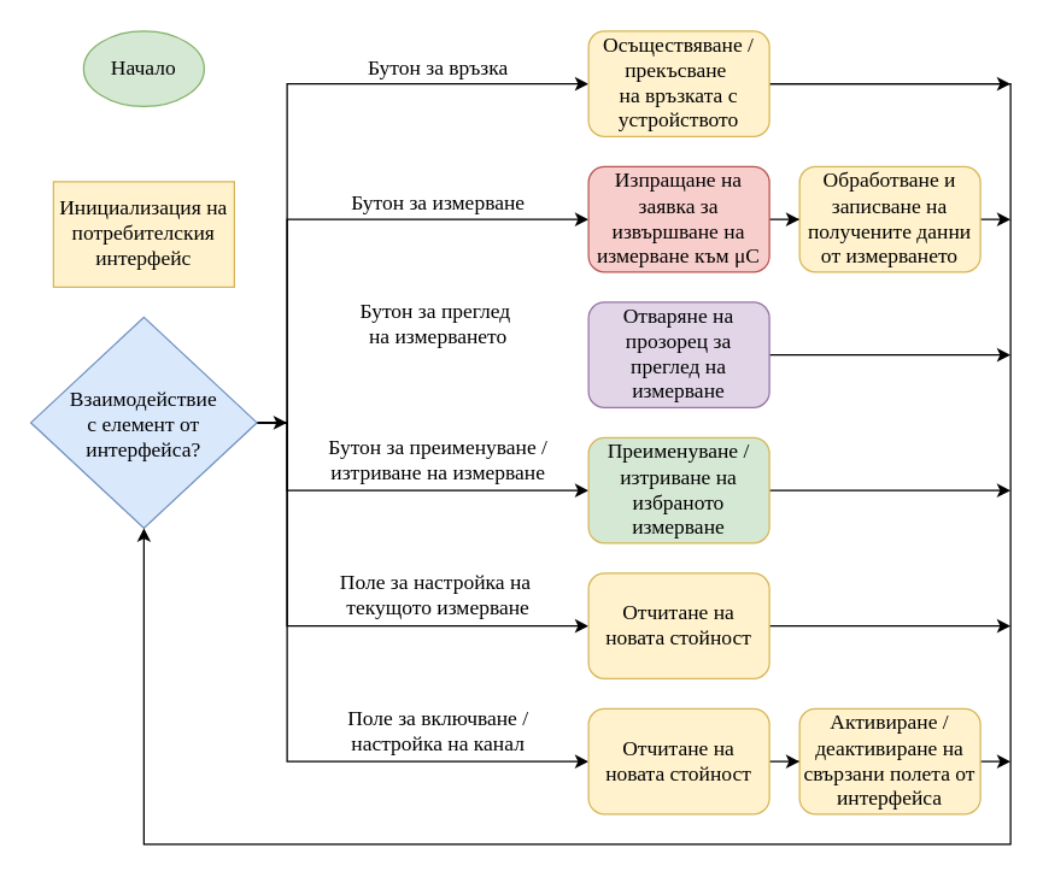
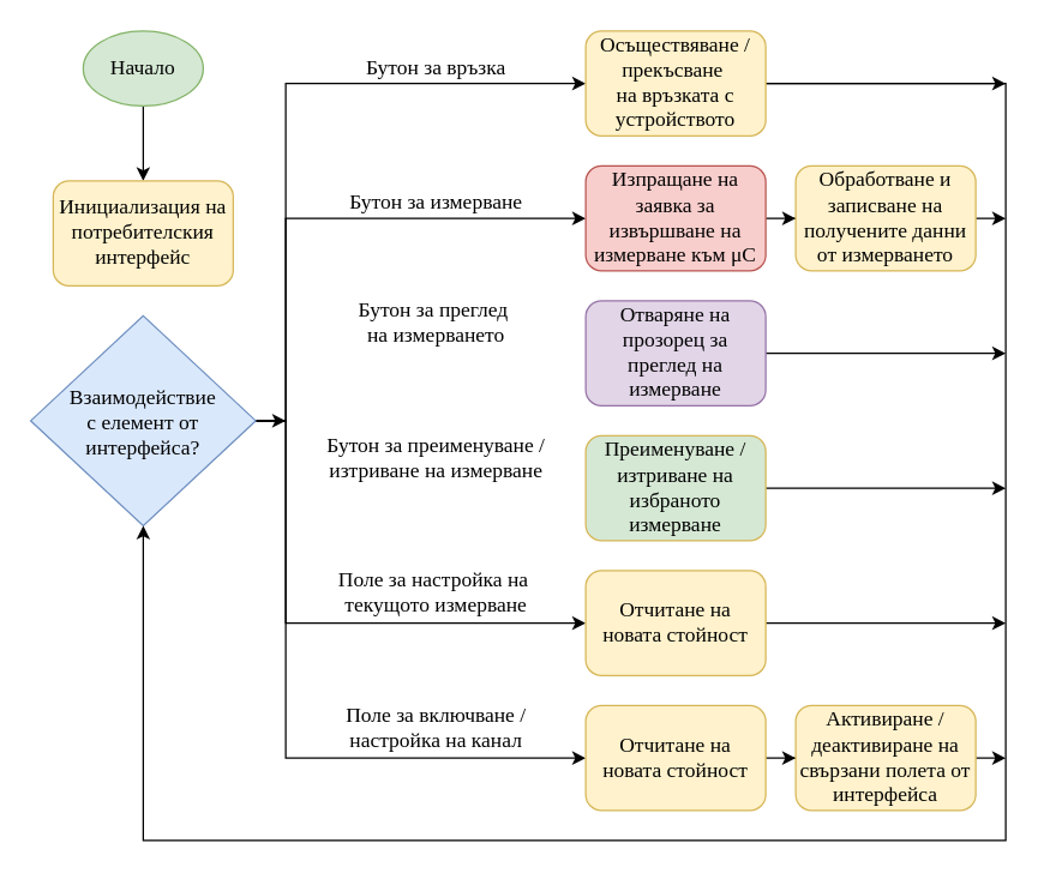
  <mxCell id="0" />
  <mxCell id="1" parent="0" />
+ <mxCell id="2" style="edgeStyle=orthogonalEdgeStyle;rounded=0;orthogonalLoop=1;jettySize=auto;html=1;entryX=0.5;entryY=0;entryDx=0;entryDy=0;" edge="1" parent="1" source="3" target="4"><mxGeometry relative="1" as="geometry" /></mxCell>
  <mxCell id="3" value="&lt;font style=&quot;font-size: 14px;&quot;&gt;Начало&lt;/font&gt;" style="ellipse;whiteSpace=wrap;html=1;fontFamily=Times New Roman;fontSize=14;fillColor=#d5e8d4;strokeColor=#82b366;" vertex="1" parent="1"><mxGeometry x="55" y="20" width="80" height="50" as="geometry" /></mxCell>
- <mxCell id="4" value="Инициализация на потребителския интерфейс" style="whiteSpace=wrap;html=1;fontFamily=Times New Roman;fontSize=14;fillColor=#fff2cc;strokeColor=#d6b656;rounded=0;" vertex="1" parent="1"><mxGeometry x="35" y="120" width="120" height="70" as="geometry" /></mxCell>
+ <mxCell id="4" value="Инициализация на потребителския интерфейс" style="rounded=1;whiteSpace=wrap;html=1;fontFamily=Times New Roman;fontSize=14;fillColor=#fff2cc;strokeColor=#d6b656;" vertex="1" parent="1"><mxGeometry x="35" y="120" width="120" height="70" as="geometry" /></mxCell>
  <mxCell id="5" style="edgeStyle=orthogonalEdgeStyle;rounded=0;orthogonalLoop=1;jettySize=auto;html=1;entryX=0;entryY=0.5;entryDx=0;entryDy=0;" edge="1" parent="1" source="11" target="15"><mxGeometry relative="1" as="geometry"><Array as="points"><mxPoint x="190" y="280" /><mxPoint x="190" y="55" /></Array></mxGeometry></mxCell>
  <mxCell id="6" style="edgeStyle=orthogonalEdgeStyle;rounded=0;orthogonalLoop=1;jettySize=auto;html=1;entryX=0;entryY=0.5;entryDx=0;entryDy=0;" edge="1" parent="1" source="11" target="17"><mxGeometry relative="1" as="geometry"><Array as="points"><mxPoint x="190" y="280" /><mxPoint x="190" y="145" /></Array></mxGeometry></mxCell>
- <mxCell id="7" style="edgeStyle=orthogonalEdgeStyle;rounded=0;orthogonalLoop=1;jettySize=auto;html=1;entryX=0;entryY=0.5;entryDx=0;entryDy=0;" edge="1" parent="1" source="11" target="34"><mxGeometry relative="1" as="geometry"><Array as="points"><mxPoint x="190" y="280" /><mxPoint x="190" y="325" /></Array></mxGeometry></mxCell>
  <mxCell id="8" style="edgeStyle=orthogonalEdgeStyle;rounded=0;orthogonalLoop=1;jettySize=auto;html=1;entryX=0;entryY=0.5;entryDx=0;entryDy=0;" edge="1" parent="1" source="11" target="23"><mxGeometry relative="1" as="geometry"><Array as="points"><mxPoint x="190" y="280" /><mxPoint x="190" y="415" /></Array></mxGeometry></mxCell>
  <mxCell id="9" style="edgeStyle=orthogonalEdgeStyle;rounded=0;orthogonalLoop=1;jettySize=auto;html=1;entryX=0;entryY=0.5;entryDx=0;entryDy=0;" edge="1" parent="1" source="11" target="26"><mxGeometry relative="1" as="geometry"><Array as="points"><mxPoint x="190" y="280" /><mxPoint x="190" y="505" /></Array></mxGeometry></mxCell>
  <mxCell id="10" style="edgeStyle=orthogonalEdgeStyle;rounded=0;orthogonalLoop=1;jettySize=auto;html=1;" edge="1" parent="1" source="11"><mxGeometry relative="1" as="geometry"><mxPoint x="190" y="280" as="targetPoint" /></mxGeometry></mxCell>
  <mxCell id="11" value="&lt;div style=&quot;font-size: 14px;&quot;&gt;Взаимодействие&lt;/div&gt;&lt;div style=&quot;font-size: 14px;&quot;&gt;с елемент от интерфейса?&lt;br style=&quot;font-size: 14px;&quot;&gt;&lt;/div&gt;" style="rhombus;whiteSpace=wrap;html=1;fontSize=14;fontFamily=Times New Roman;fillColor=#dae8fc;strokeColor=#6c8ebf;verticalAlign=middle;horizontal=1;spacing=0;spacingTop=4;" vertex="1" parent="1"><mxGeometry x="20" y="210" width="150" height="140" as="geometry" /></mxCell>
  <mxCell id="12" value="Бутон за връзка" style="text;html=1;align=center;verticalAlign=middle;resizable=0;points=[];autosize=1;strokeColor=none;fillColor=none;fontFamily=Times New Roman;fontSize=14;" vertex="1" parent="1"><mxGeometry x="230" y="30" width="120" height="30" as="geometry" /></mxCell>
  <mxCell id="13" style="edgeStyle=orthogonalEdgeStyle;rounded=0;orthogonalLoop=1;jettySize=auto;html=1;entryX=0.5;entryY=1;entryDx=0;entryDy=0;" edge="1" parent="1" source="15" target="11"><mxGeometry relative="1" as="geometry"><Array as="points"><mxPoint x="670" y="55" /><mxPoint x="670" y="560" /><mxPoint x="95" y="560" /></Array></mxGeometry></mxCell>
  <mxCell id="14" style="edgeStyle=orthogonalEdgeStyle;rounded=0;orthogonalLoop=1;jettySize=auto;html=1;" edge="1" parent="1" source="15"><mxGeometry relative="1" as="geometry"><mxPoint x="670" y="55" as="targetPoint" /></mxGeometry></mxCell>
  <mxCell id="15" value="&lt;div&gt;Осъществяване / прекъсване&amp;nbsp;&lt;/div&gt;&lt;div&gt;на връзката с устройството&lt;/div&gt;" style="rounded=1;whiteSpace=wrap;html=1;fontFamily=Times New Roman;fontSize=14;fillColor=#fff2cc;strokeColor=#d6b656;" vertex="1" parent="1"><mxGeometry x="390" y="20" width="120" height="70" as="geometry" /></mxCell>
  <mxCell id="16" style="edgeStyle=orthogonalEdgeStyle;rounded=0;orthogonalLoop=1;jettySize=auto;html=1;entryX=0;entryY=0.5;entryDx=0;entryDy=0;" edge="1" parent="1" source="17" target="20"><mxGeometry relative="1" as="geometry" /></mxCell>
  <mxCell id="17" value="Изпращане на заявка за извършване на измерване към&amp;nbsp;μC" style="rounded=1;whiteSpace=wrap;html=1;fontFamily=Times New Roman;fontSize=14;fillColor=#f8cecc;strokeColor=#b85450;" vertex="1" parent="1"><mxGeometry x="390" y="110" width="120" height="70" as="geometry" /></mxCell>
  <mxCell id="18" value="Бутон за измерване" style="text;html=1;align=center;verticalAlign=middle;resizable=0;points=[];autosize=1;strokeColor=none;fillColor=none;fontFamily=Times New Roman;fontSize=14;" vertex="1" parent="1"><mxGeometry x="220" y="120" width="140" height="30" as="geometry" /></mxCell>
  <mxCell id="19" style="edgeStyle=orthogonalEdgeStyle;rounded=0;orthogonalLoop=1;jettySize=auto;html=1;" edge="1" parent="1" source="20"><mxGeometry relative="1" as="geometry"><mxPoint x="670" y="145" as="targetPoint" /></mxGeometry></mxCell>
  <mxCell id="20" value="Обработване и записване на получените данни от измерването" style="rounded=1;whiteSpace=wrap;html=1;fontFamily=Times New Roman;fontSize=14;fillColor=#fff2cc;strokeColor=#d6b656;" vertex="1" parent="1"><mxGeometry x="530" y="110" width="120" height="70" as="geometry" /></mxCell>
  <mxCell id="21" value="&lt;div&gt;Поле за настройка на&amp;nbsp;&lt;/div&gt;&lt;div&gt;текущото измерване&lt;/div&gt;" style="text;html=1;align=center;verticalAlign=middle;resizable=0;points=[];autosize=1;strokeColor=none;fillColor=none;fontFamily=Times New Roman;fontSize=14;" vertex="1" parent="1"><mxGeometry x="215" y="370" width="150" height="50" as="geometry" /></mxCell>
  <mxCell id="22" style="edgeStyle=orthogonalEdgeStyle;rounded=0;orthogonalLoop=1;jettySize=auto;html=1;endArrow=classic;endFill=1;" edge="1" parent="1" source="23"><mxGeometry relative="1" as="geometry"><mxPoint x="670" y="415" as="targetPoint" /></mxGeometry></mxCell>
  <mxCell id="23" value="&lt;div&gt;Отчитане на&lt;/div&gt;&lt;div&gt;новата стойност&lt;/div&gt;" style="rounded=1;whiteSpace=wrap;html=1;fontFamily=Times New Roman;fontSize=14;fillColor=#fff2cc;strokeColor=#d6b656;" vertex="1" parent="1"><mxGeometry x="390" y="380" width="120" height="70" as="geometry" /></mxCell>
  <mxCell id="24" value="&lt;div&gt;Поле за включване / &lt;br&gt;&lt;/div&gt;&lt;div&gt;настройка на канал&lt;br&gt;&lt;/div&gt;" style="text;html=1;align=center;verticalAlign=middle;resizable=0;points=[];autosize=1;strokeColor=none;fillColor=none;fontFamily=Times New Roman;fontSize=14;" vertex="1" parent="1"><mxGeometry x="220" y="460" width="140" height="50" as="geometry" /></mxCell>
  <mxCell id="25" style="edgeStyle=orthogonalEdgeStyle;rounded=0;orthogonalLoop=1;jettySize=auto;html=1;entryX=0;entryY=0.5;entryDx=0;entryDy=0;" edge="1" parent="1" source="26" target="28"><mxGeometry relative="1" as="geometry" /></mxCell>
  <mxCell id="26" value="&lt;div&gt;Отчитане на&lt;/div&gt;&lt;div&gt;новата стойност&lt;br&gt;&lt;/div&gt;" style="rounded=1;whiteSpace=wrap;html=1;fontFamily=Times New Roman;fontSize=14;fillColor=#fff2cc;strokeColor=#d6b656;" vertex="1" parent="1"><mxGeometry x="390" y="470" width="120" height="70" as="geometry" /></mxCell>
  <mxCell id="27" style="edgeStyle=orthogonalEdgeStyle;rounded=0;orthogonalLoop=1;jettySize=auto;html=1;" edge="1" parent="1" source="28"><mxGeometry relative="1" as="geometry"><mxPoint x="670" y="505" as="targetPoint" /></mxGeometry></mxCell>
  <mxCell id="28" value="Активиране / деактивиране на свързани полета от интерфейса" style="rounded=1;whiteSpace=wrap;html=1;fontFamily=Times New Roman;fontSize=14;fillColor=#fff2cc;strokeColor=#d6b656;" vertex="1" parent="1"><mxGeometry x="530" y="470" width="120" height="70" as="geometry" /></mxCell>
  <mxCell id="29" value="&lt;div&gt;Бутон за преглед&amp;nbsp;&lt;/div&gt;&lt;div&gt;на измерването&lt;/div&gt;" style="text;html=1;align=center;verticalAlign=middle;resizable=0;points=[];autosize=1;strokeColor=none;fillColor=none;fontFamily=Times New Roman;fontSize=14;" vertex="1" parent="1"><mxGeometry x="225" y="190" width="130" height="50" as="geometry" /></mxCell>
  <mxCell id="30" style="edgeStyle=orthogonalEdgeStyle;rounded=0;orthogonalLoop=1;jettySize=auto;html=1;endArrow=classic;endFill=1;" edge="1" parent="1" source="31"><mxGeometry relative="1" as="geometry"><mxPoint x="670" y="235" as="targetPoint" /></mxGeometry></mxCell>
  <mxCell id="31" value="Отваряне на прозорец за преглед на измерване" style="rounded=1;whiteSpace=wrap;html=1;fontFamily=Times New Roman;fontSize=14;fillColor=#e1d5e7;strokeColor=#9673a6;" vertex="1" parent="1"><mxGeometry x="390" y="200" width="120" height="70" as="geometry" /></mxCell>
  <mxCell id="32" value="&lt;div&gt;Бутон за преименуване / &lt;br&gt;&lt;/div&gt;&lt;div&gt;изтриване на измерване&lt;br&gt;&lt;/div&gt;" style="text;html=1;align=center;verticalAlign=middle;resizable=0;points=[];autosize=1;strokeColor=none;fillColor=none;fontFamily=Times New Roman;fontSize=14;" vertex="1" parent="1"><mxGeometry x="205" y="280" width="170" height="50" as="geometry" /></mxCell>
  <mxCell id="33" style="edgeStyle=orthogonalEdgeStyle;rounded=0;orthogonalLoop=1;jettySize=auto;html=1;endArrow=classic;endFill=1;" edge="1" parent="1" source="34"><mxGeometry relative="1" as="geometry"><mxPoint x="670" y="325" as="targetPoint" /></mxGeometry></mxCell>
  <mxCell id="34" value="Преименуване / изтриване на избраното измерване" style="rounded=1;whiteSpace=wrap;html=1;fontFamily=Times New Roman;fontSize=14;fillColor=#d5e8d4;strokeColor=#d6b656;" vertex="1" parent="1"><mxGeometry x="390" y="290" width="120" height="70" as="geometry" /></mxCell>
